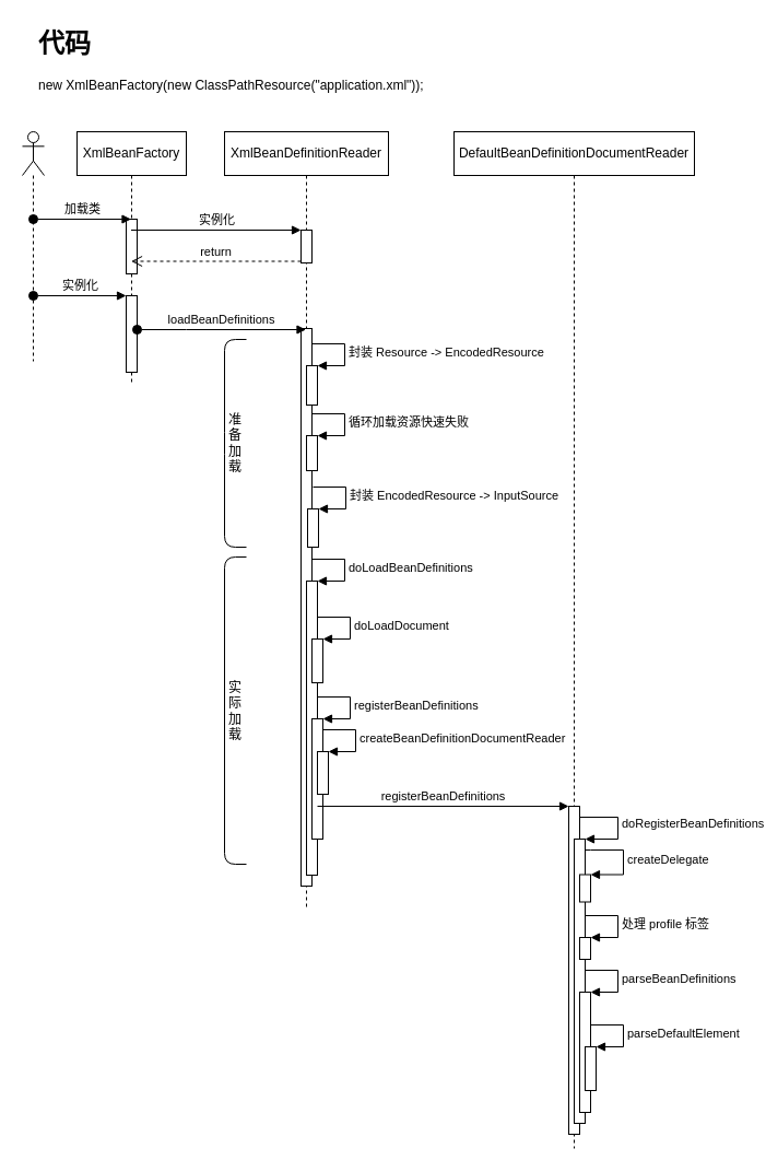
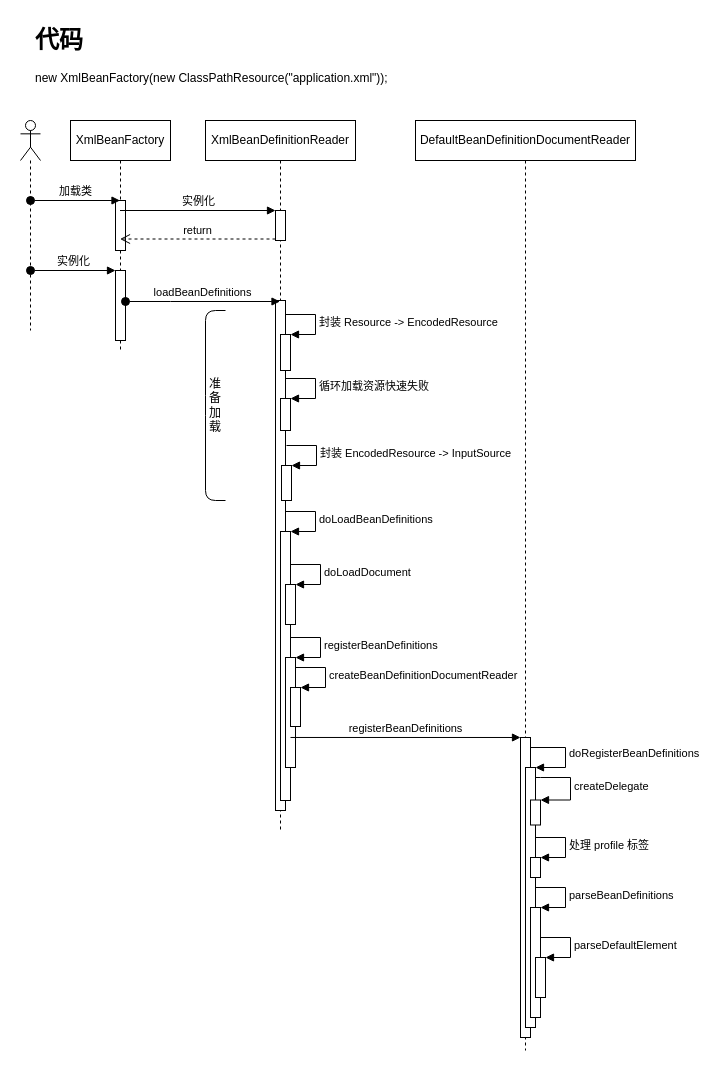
  <mxCell id="0" />
  <mxCell id="1" parent="0" />
  <mxCell id="2" value="XmlBeanFactory" style="shape=umlLifeline;perimeter=lifelinePerimeter;whiteSpace=wrap;html=1;container=1;collapsible=0;recursiveResize=0;outlineConnect=0;" parent="1" vertex="1"><mxGeometry x="70" y="120" width="100" height="230" as="geometry" /></mxCell>
  <mxCell id="3" value="" style="html=1;points=[];perimeter=orthogonalPerimeter;" parent="2" vertex="1"><mxGeometry x="45" y="80" width="10" height="50" as="geometry" /></mxCell>
  <mxCell id="4" value="" style="html=1;points=[];perimeter=orthogonalPerimeter;" parent="2" vertex="1"><mxGeometry x="45" y="150" width="10" height="70" as="geometry" /></mxCell>
  <mxCell id="5" value="实例化" style="html=1;verticalAlign=bottom;startArrow=oval;endArrow=block;startSize=8;rounded=0;" parent="2" target="4" edge="1"><mxGeometry relative="1" as="geometry"><mxPoint x="-40" y="150" as="sourcePoint" /></mxGeometry></mxCell>
  <mxCell id="6" value="" style="shape=umlLifeline;participant=umlActor;perimeter=lifelinePerimeter;whiteSpace=wrap;html=1;container=1;collapsible=0;recursiveResize=0;verticalAlign=top;spacingTop=36;outlineConnect=0;" parent="2" vertex="1"><mxGeometry x="-50" width="20" height="210" as="geometry" /></mxCell>
  <mxCell id="7" value="XmlBeanDefinitionReader" style="shape=umlLifeline;perimeter=lifelinePerimeter;whiteSpace=wrap;html=1;container=1;collapsible=0;recursiveResize=0;outlineConnect=0;" parent="1" vertex="1"><mxGeometry x="205" y="120" width="150" height="710" as="geometry" /></mxCell>
  <mxCell id="8" value="" style="html=1;points=[];perimeter=orthogonalPerimeter;" parent="7" vertex="1"><mxGeometry x="70" y="90" width="10" height="30" as="geometry" /></mxCell>
  <mxCell id="9" value="" style="html=1;points=[];perimeter=orthogonalPerimeter;" parent="7" vertex="1"><mxGeometry x="70" y="180" width="10" height="510" as="geometry" /></mxCell>
  <mxCell id="10" value="" style="html=1;points=[];perimeter=orthogonalPerimeter;" parent="7" vertex="1"><mxGeometry x="75" y="411" width="10" height="269" as="geometry" /></mxCell>
  <mxCell id="11" value="doLoadBeanDefinitions" style="edgeStyle=orthogonalEdgeStyle;html=1;align=left;spacingLeft=2;endArrow=block;rounded=0;entryX=1;entryY=0;" parent="7" target="10" edge="1"><mxGeometry relative="1" as="geometry"><mxPoint x="80" y="391" as="sourcePoint" /><Array as="points"><mxPoint x="110" y="391" /></Array></mxGeometry></mxCell>
  <mxCell id="12" value="" style="html=1;points=[];perimeter=orthogonalPerimeter;" parent="7" vertex="1"><mxGeometry x="80" y="464" width="10" height="40" as="geometry" /></mxCell>
  <mxCell id="13" value="doLoadDocument" style="edgeStyle=orthogonalEdgeStyle;html=1;align=left;spacingLeft=2;endArrow=block;rounded=0;entryX=1;entryY=0;" parent="7" target="12" edge="1"><mxGeometry relative="1" as="geometry"><mxPoint x="85" y="444" as="sourcePoint" /><Array as="points"><mxPoint x="115" y="444" /></Array></mxGeometry></mxCell>
  <mxCell id="14" value="" style="html=1;points=[];perimeter=orthogonalPerimeter;" parent="7" vertex="1"><mxGeometry x="80" y="537" width="10" height="110" as="geometry" /></mxCell>
  <mxCell id="15" value="registerBeanDefinitions" style="edgeStyle=orthogonalEdgeStyle;html=1;align=left;spacingLeft=2;endArrow=block;rounded=0;entryX=1;entryY=0;" parent="7" target="14" edge="1"><mxGeometry relative="1" as="geometry"><mxPoint x="85" y="517" as="sourcePoint" /><Array as="points"><mxPoint x="115" y="517" /></Array></mxGeometry></mxCell>
  <mxCell id="16" value="" style="html=1;points=[];perimeter=orthogonalPerimeter;" parent="7" vertex="1"><mxGeometry x="85" y="567" width="10" height="39" as="geometry" /></mxCell>
  <mxCell id="17" value="createBeanDefinitionDocumentReader" style="edgeStyle=orthogonalEdgeStyle;html=1;align=left;spacingLeft=2;endArrow=block;rounded=0;entryX=1;entryY=0;" parent="7" target="16" edge="1"><mxGeometry relative="1" as="geometry"><mxPoint x="90" y="547" as="sourcePoint" /><Array as="points"><mxPoint x="120" y="547" /></Array></mxGeometry></mxCell>
  <mxCell id="18" value="" style="html=1;points=[];perimeter=orthogonalPerimeter;" vertex="1" parent="7"><mxGeometry x="75" y="214" width="10" height="36" as="geometry" /></mxCell>
  <mxCell id="19" value="封装 Resource -&amp;gt;&amp;nbsp;EncodedResource&amp;nbsp;" style="edgeStyle=orthogonalEdgeStyle;html=1;align=left;spacingLeft=2;endArrow=block;rounded=0;entryX=1;entryY=0;" edge="1" target="18" parent="7"><mxGeometry relative="1" as="geometry"><mxPoint x="80" y="194" as="sourcePoint" /><Array as="points"><mxPoint x="110" y="194" /></Array></mxGeometry></mxCell>
  <mxCell id="20" value="" style="html=1;points=[];perimeter=orthogonalPerimeter;" vertex="1" parent="7"><mxGeometry x="75" y="278" width="10" height="32" as="geometry" /></mxCell>
  <mxCell id="21" value="循环加载资源快速失败" style="edgeStyle=orthogonalEdgeStyle;html=1;align=left;spacingLeft=2;endArrow=block;rounded=0;entryX=1;entryY=0;" edge="1" target="20" parent="7"><mxGeometry relative="1" as="geometry"><mxPoint x="80" y="258" as="sourcePoint" /><Array as="points"><mxPoint x="110" y="258" /></Array></mxGeometry></mxCell>
  <mxCell id="22" value="" style="html=1;points=[];perimeter=orthogonalPerimeter;" vertex="1" parent="7"><mxGeometry x="76" y="345" width="10" height="35" as="geometry" /></mxCell>
  <mxCell id="23" value="封装&amp;nbsp;EncodedResource -&amp;gt;&amp;nbsp;InputSource" style="edgeStyle=orthogonalEdgeStyle;html=1;align=left;spacingLeft=2;endArrow=block;rounded=0;entryX=1;entryY=0;" edge="1" target="22" parent="7"><mxGeometry relative="1" as="geometry"><mxPoint x="81" y="325" as="sourcePoint" /><Array as="points"><mxPoint x="111" y="325" /></Array></mxGeometry></mxCell>
  <mxCell id="24" value="准备加载" style="shape=curlyBracket;whiteSpace=wrap;html=1;rounded=1;size=0;" vertex="1" parent="7"><mxGeometry y="190" width="20" height="190" as="geometry" /></mxCell>
- <mxCell id="25" value="实际加载" style="shape=curlyBracket;whiteSpace=wrap;html=1;rounded=1;size=0;" vertex="1" parent="7"><mxGeometry y="389" width="20" height="281" as="geometry" /></mxCell>
  <mxCell id="26" value="DefaultBeanDefinitionDocumentReader" style="shape=umlLifeline;perimeter=lifelinePerimeter;whiteSpace=wrap;html=1;container=1;collapsible=0;recursiveResize=0;outlineConnect=0;" parent="1" vertex="1"><mxGeometry x="415" y="120" width="220" height="930" as="geometry" /></mxCell>
  <mxCell id="27" value="" style="html=1;points=[];perimeter=orthogonalPerimeter;" parent="26" vertex="1"><mxGeometry x="105" y="617" width="10" height="300" as="geometry" /></mxCell>
  <mxCell id="28" value="" style="html=1;points=[];perimeter=orthogonalPerimeter;" parent="26" vertex="1"><mxGeometry x="110" y="647" width="10" height="260" as="geometry" /></mxCell>
  <mxCell id="29" value="doRegisterBeanDefinitions" style="edgeStyle=orthogonalEdgeStyle;html=1;align=left;spacingLeft=2;endArrow=block;rounded=0;entryX=1;entryY=0;exitX=1;exitY=0.043;exitDx=0;exitDy=0;exitPerimeter=0;" parent="26" target="28" edge="1" source="27"><mxGeometry relative="1" as="geometry"><mxPoint x="120" y="627" as="sourcePoint" /><Array as="points"><mxPoint x="115" y="627" /><mxPoint x="150" y="627" /><mxPoint x="150" y="647" /></Array></mxGeometry></mxCell>
  <mxCell id="30" value="" style="html=1;points=[];perimeter=orthogonalPerimeter;" parent="26" vertex="1"><mxGeometry x="115" y="679.5" width="10" height="25" as="geometry" /></mxCell>
  <mxCell id="31" value="createDelegate" style="edgeStyle=orthogonalEdgeStyle;html=1;align=left;spacingLeft=2;endArrow=block;rounded=0;entryX=1;entryY=0;" parent="26" target="30" edge="1"><mxGeometry relative="1" as="geometry"><mxPoint x="120" y="657" as="sourcePoint" /><Array as="points"><mxPoint x="125" y="657" /><mxPoint x="155" y="657" /><mxPoint x="155" y="680" /></Array></mxGeometry></mxCell>
  <mxCell id="32" value="" style="html=1;points=[];perimeter=orthogonalPerimeter;" parent="26" vertex="1"><mxGeometry x="115" y="737" width="10" height="20" as="geometry" /></mxCell>
  <mxCell id="33" value="处理 profile&amp;nbsp;标签" style="edgeStyle=orthogonalEdgeStyle;html=1;align=left;spacingLeft=2;endArrow=block;rounded=0;entryX=1;entryY=0;" parent="26" target="32" edge="1"><mxGeometry relative="1" as="geometry"><mxPoint x="120" y="717" as="sourcePoint" /><Array as="points"><mxPoint x="150" y="717" /></Array></mxGeometry></mxCell>
  <mxCell id="34" value="parseBeanDefinitions" style="edgeStyle=orthogonalEdgeStyle;html=1;align=left;spacingLeft=2;endArrow=block;rounded=0;entryX=1;entryY=0;" parent="26" edge="1"><mxGeometry relative="1" as="geometry"><mxPoint x="120" y="767" as="sourcePoint" /><Array as="points"><mxPoint x="150" y="767" /></Array><mxPoint x="125" y="787" as="targetPoint" /></mxGeometry></mxCell>
  <mxCell id="35" value="" style="html=1;points=[];perimeter=orthogonalPerimeter;" parent="26" vertex="1"><mxGeometry x="115" y="787" width="10" height="110" as="geometry" /></mxCell>
  <mxCell id="36" value="" style="html=1;points=[];perimeter=orthogonalPerimeter;" parent="26" vertex="1"><mxGeometry x="120" y="837" width="10" height="40" as="geometry" /></mxCell>
  <mxCell id="37" value="parseDefaultElement" style="edgeStyle=orthogonalEdgeStyle;html=1;align=left;spacingLeft=2;endArrow=block;rounded=0;entryX=1;entryY=0;" parent="26" target="36" edge="1"><mxGeometry relative="1" as="geometry"><mxPoint x="125" y="817" as="sourcePoint" /><Array as="points"><mxPoint x="155" y="817" /></Array></mxGeometry></mxCell>
  <mxCell id="38" value="加载类" style="html=1;verticalAlign=bottom;startArrow=oval;endArrow=block;startSize=8;rounded=0;" parent="1" target="2" edge="1"><mxGeometry relative="1" as="geometry"><mxPoint x="30" y="200" as="sourcePoint" /></mxGeometry></mxCell>
  <mxCell id="39" value="实例化" style="html=1;verticalAlign=bottom;endArrow=block;entryX=0;entryY=0;rounded=0;" parent="1" source="2" target="8" edge="1"><mxGeometry relative="1" as="geometry"><mxPoint x="190" y="200" as="sourcePoint" /></mxGeometry></mxCell>
  <mxCell id="40" value="return" style="html=1;verticalAlign=bottom;endArrow=open;dashed=1;endSize=8;exitX=0;exitY=0.95;rounded=0;" parent="1" source="8" target="2" edge="1"><mxGeometry relative="1" as="geometry"><mxPoint x="190" y="276" as="targetPoint" /></mxGeometry></mxCell>
  <mxCell id="41" value="loadBeanDefinitions" style="html=1;verticalAlign=bottom;startArrow=oval;endArrow=block;startSize=8;rounded=0;" parent="1" target="7" edge="1"><mxGeometry relative="1" as="geometry"><mxPoint x="125" y="301" as="sourcePoint" /><Array as="points"><mxPoint x="170" y="301" /></Array><mxPoint x="260" y="301" as="targetPoint" /></mxGeometry></mxCell>
  <mxCell id="42" value="registerBeanDefinitions" style="html=1;verticalAlign=bottom;endArrow=block;entryX=0;entryY=0;rounded=0;exitX=0.5;exitY=0.727;exitDx=0;exitDy=0;exitPerimeter=0;" parent="1" source="14" target="27" edge="1"><mxGeometry relative="1" as="geometry"><mxPoint x="305" y="740" as="sourcePoint" /></mxGeometry></mxCell>
  <mxCell id="43" value="&lt;h1&gt;代码&lt;/h1&gt;&lt;p&gt;new XmlBeanFactory(new ClassPathResource(&quot;application.xml&quot;));&lt;/p&gt;" style="text;html=1;strokeColor=none;fillColor=none;spacing=5;spacingTop=-20;whiteSpace=wrap;overflow=hidden;rounded=0;" vertex="1" parent="1"><mxGeometry x="30" y="20" width="370" height="70" as="geometry" /></mxCell>
